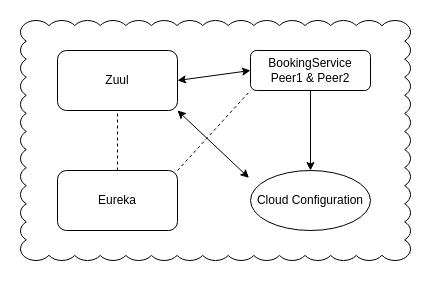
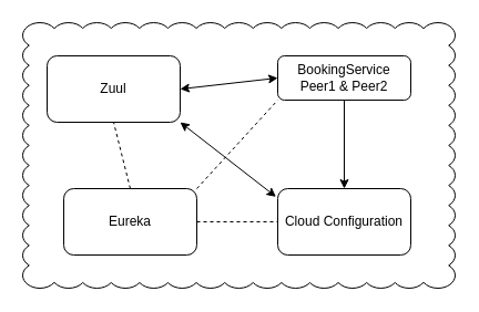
  <mxCell id="0" />
  <mxCell id="1" parent="0" />
  <mxCell id="2" value="" style="whiteSpace=wrap;html=1;shape=mxgraph.basic.cloud_rect" vertex="1" parent="1"><mxGeometry x="20" y="20" width="390" height="240" as="geometry" /></mxCell>
- <mxCell id="3" value="Cloud Configuration" style="ellipse;whiteSpace=wrap;html=1;" vertex="1" parent="1"><mxGeometry x="250" y="170" width="120" height="60" as="geometry" /></mxCell>
+ <mxCell id="3" value="Cloud Configuration" style="rounded=1;whiteSpace=wrap;html=1;" vertex="1" parent="1"><mxGeometry x="250" y="170" width="120" height="60" as="geometry" /></mxCell>
+ <mxCell id="4" style="edgeStyle=none;rounded=0;orthogonalLoop=1;jettySize=auto;html=1;exitX=1;exitY=0.5;exitDx=0;exitDy=0;entryX=0;entryY=0.5;entryDx=0;entryDy=0;startArrow=none;startFill=0;endArrow=none;endFill=0;dashed=1;" edge="1" parent="1" source="7" target="3"><mxGeometry relative="1" as="geometry" /></mxCell>
  <mxCell id="5" style="edgeStyle=none;rounded=0;orthogonalLoop=1;jettySize=auto;html=1;exitX=1;exitY=0;exitDx=0;exitDy=0;entryX=0;entryY=1;entryDx=0;entryDy=0;dashed=1;startArrow=none;startFill=0;endArrow=none;endFill=0;" edge="1" parent="1" source="7" target="12"><mxGeometry relative="1" as="geometry" /></mxCell>
  <mxCell id="6" style="edgeStyle=none;rounded=0;orthogonalLoop=1;jettySize=auto;html=1;exitX=0.5;exitY=0;exitDx=0;exitDy=0;entryX=0.5;entryY=1;entryDx=0;entryDy=0;dashed=1;startArrow=none;startFill=0;endArrow=none;endFill=0;" edge="1" parent="1" source="7" target="10"><mxGeometry relative="1" as="geometry" /></mxCell>
  <mxCell id="7" value="Eureka" style="rounded=1;whiteSpace=wrap;html=1;" vertex="1" parent="1"><mxGeometry x="57" y="170" width="120" height="60" as="geometry" /></mxCell>
  <mxCell id="8" style="rounded=0;orthogonalLoop=1;jettySize=auto;html=1;exitX=1;exitY=1;exitDx=0;exitDy=0;entryX=-0.013;entryY=0.123;entryDx=0;entryDy=0;entryPerimeter=0;startArrow=classic;startFill=1;" edge="1" parent="1" source="10" target="3"><mxGeometry relative="1" as="geometry" /></mxCell>
  <mxCell id="9" style="edgeStyle=none;rounded=0;orthogonalLoop=1;jettySize=auto;html=1;exitX=1;exitY=0.5;exitDx=0;exitDy=0;entryX=0;entryY=0.5;entryDx=0;entryDy=0;startArrow=classic;startFill=1;" edge="1" parent="1" source="10" target="12"><mxGeometry relative="1" as="geometry" /></mxCell>
- <mxCell id="10" value="Zuul" style="rounded=1;whiteSpace=wrap;html=1;" vertex="1" parent="1"><mxGeometry x="57" y="50" width="120" height="60" as="geometry" /></mxCell>
+ <mxCell id="10" value="Zuul" style="rounded=1;whiteSpace=wrap;html=1;" vertex="1" parent="1"><mxGeometry x="42" y="50" width="120" height="60" as="geometry" /></mxCell>
  <mxCell id="11" style="edgeStyle=none;rounded=0;orthogonalLoop=1;jettySize=auto;html=1;exitX=0.5;exitY=1;exitDx=0;exitDy=0;entryX=0.5;entryY=0;entryDx=0;entryDy=0;startArrow=none;startFill=0;" edge="1" parent="1" source="12" target="3"><mxGeometry relative="1" as="geometry" /></mxCell>
  <mxCell id="12" value="BookingService Peer1 &amp;amp; Peer2" style="rounded=1;whiteSpace=wrap;html=1;" vertex="1" parent="1"><mxGeometry x="250" y="50" width="120" height="40" as="geometry" /></mxCell>
